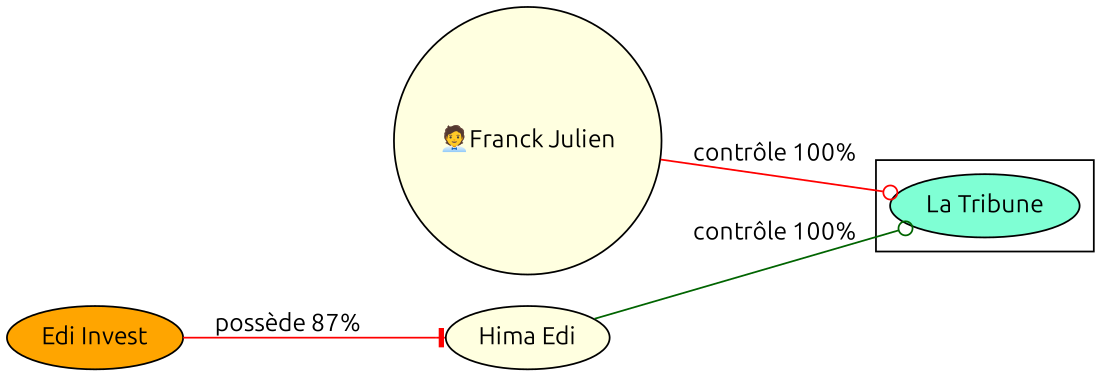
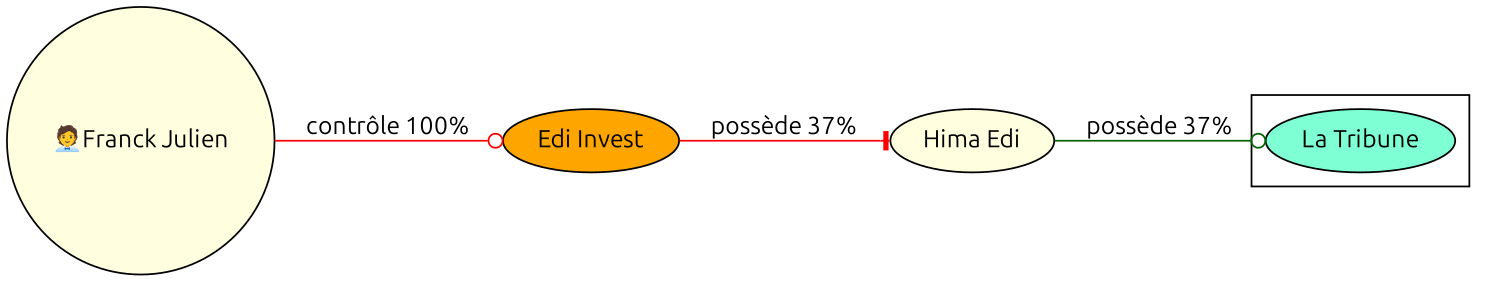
  digraph {
    fontname=Ubuntu
    rankdir=LR
    node [fillcolor=lightyellow fontname=Ubuntu shape=ellipse style=filled]
    edge [arrowhead=odot color=red fontname=Ubuntu]
    n1 [fillcolor=aquamarine label="La Tribune"]
    n2 [label="🧑‍💼Franck Julien" shape=circle]
    n3 [fillcolor=orange label="Edi Invest"]
    n4 [label="Hima Edi"]
    subgraph cluster_1 {
      n1
    }
    subgraph sub_2 {
      n2
    }
-   n2 -> n1 [label="contrôle 100%"]
-   n3 -> n4 [arrowhead=tee label="possède 87%"]
-   n4 -> n1 [color=darkgreen label="contrôle 100%"]
+   n2 -> n3 [label="contrôle 100%"]
+   n3 -> n4 [arrowhead=tee label="possède 37%"]
+   n4 -> n1 [color=darkgreen label="possède 37%"]
  }
